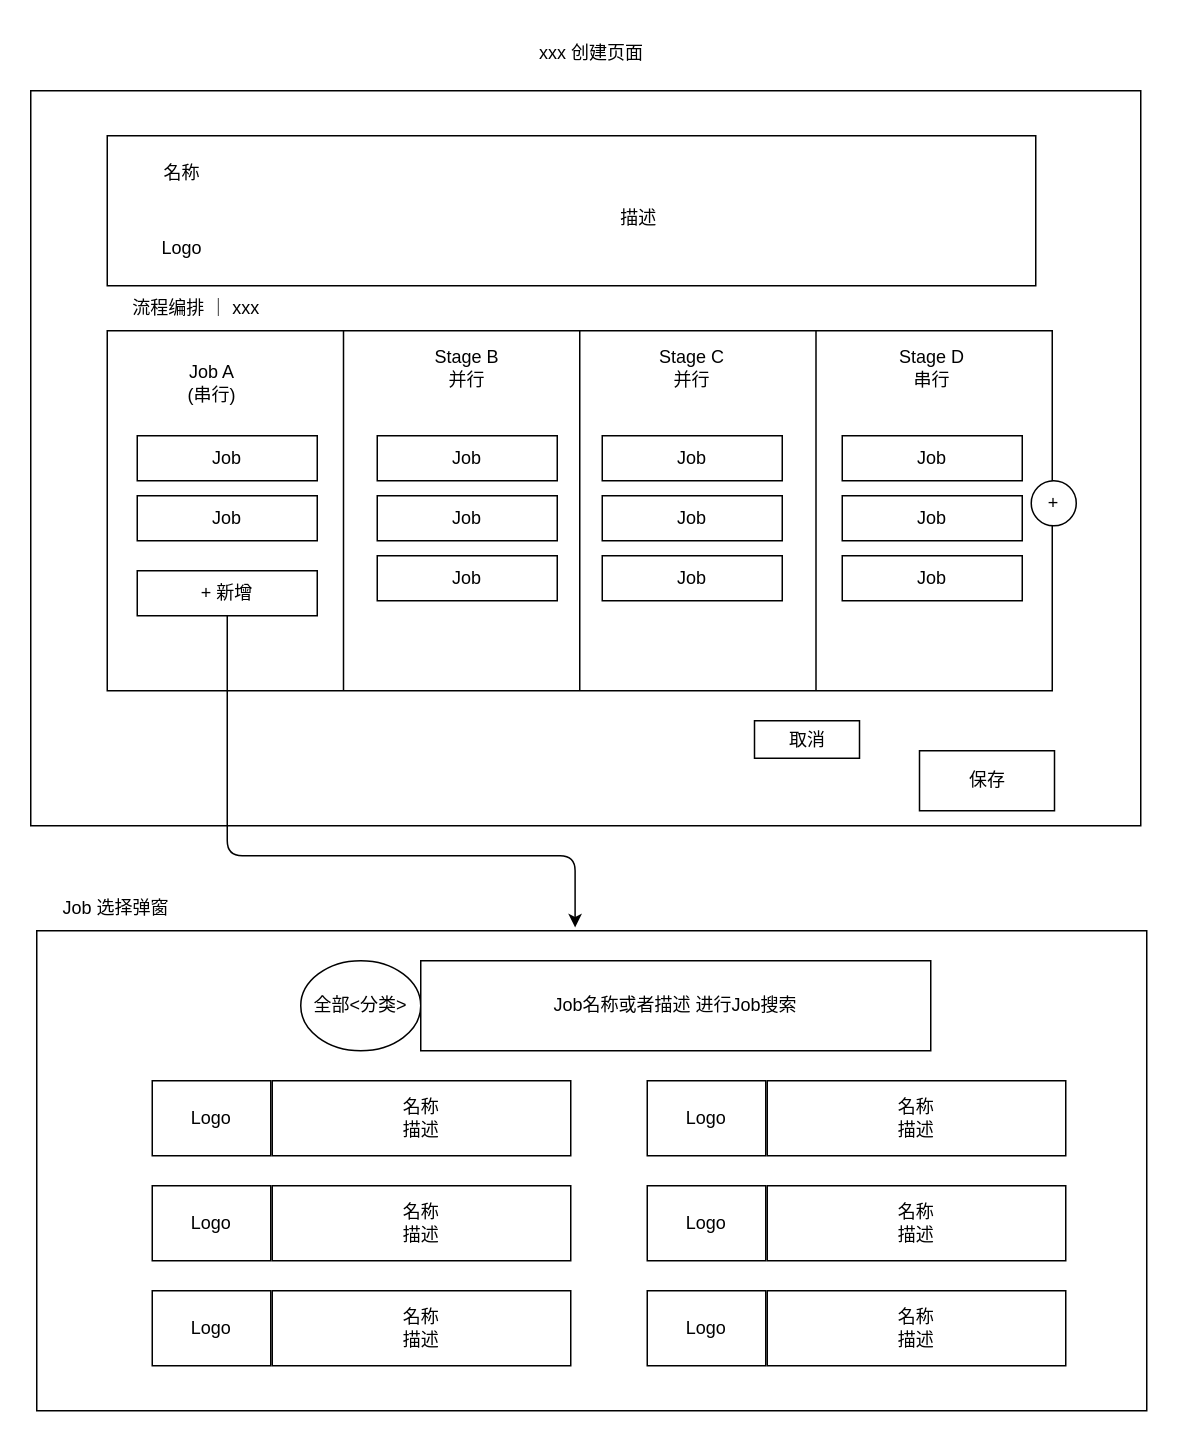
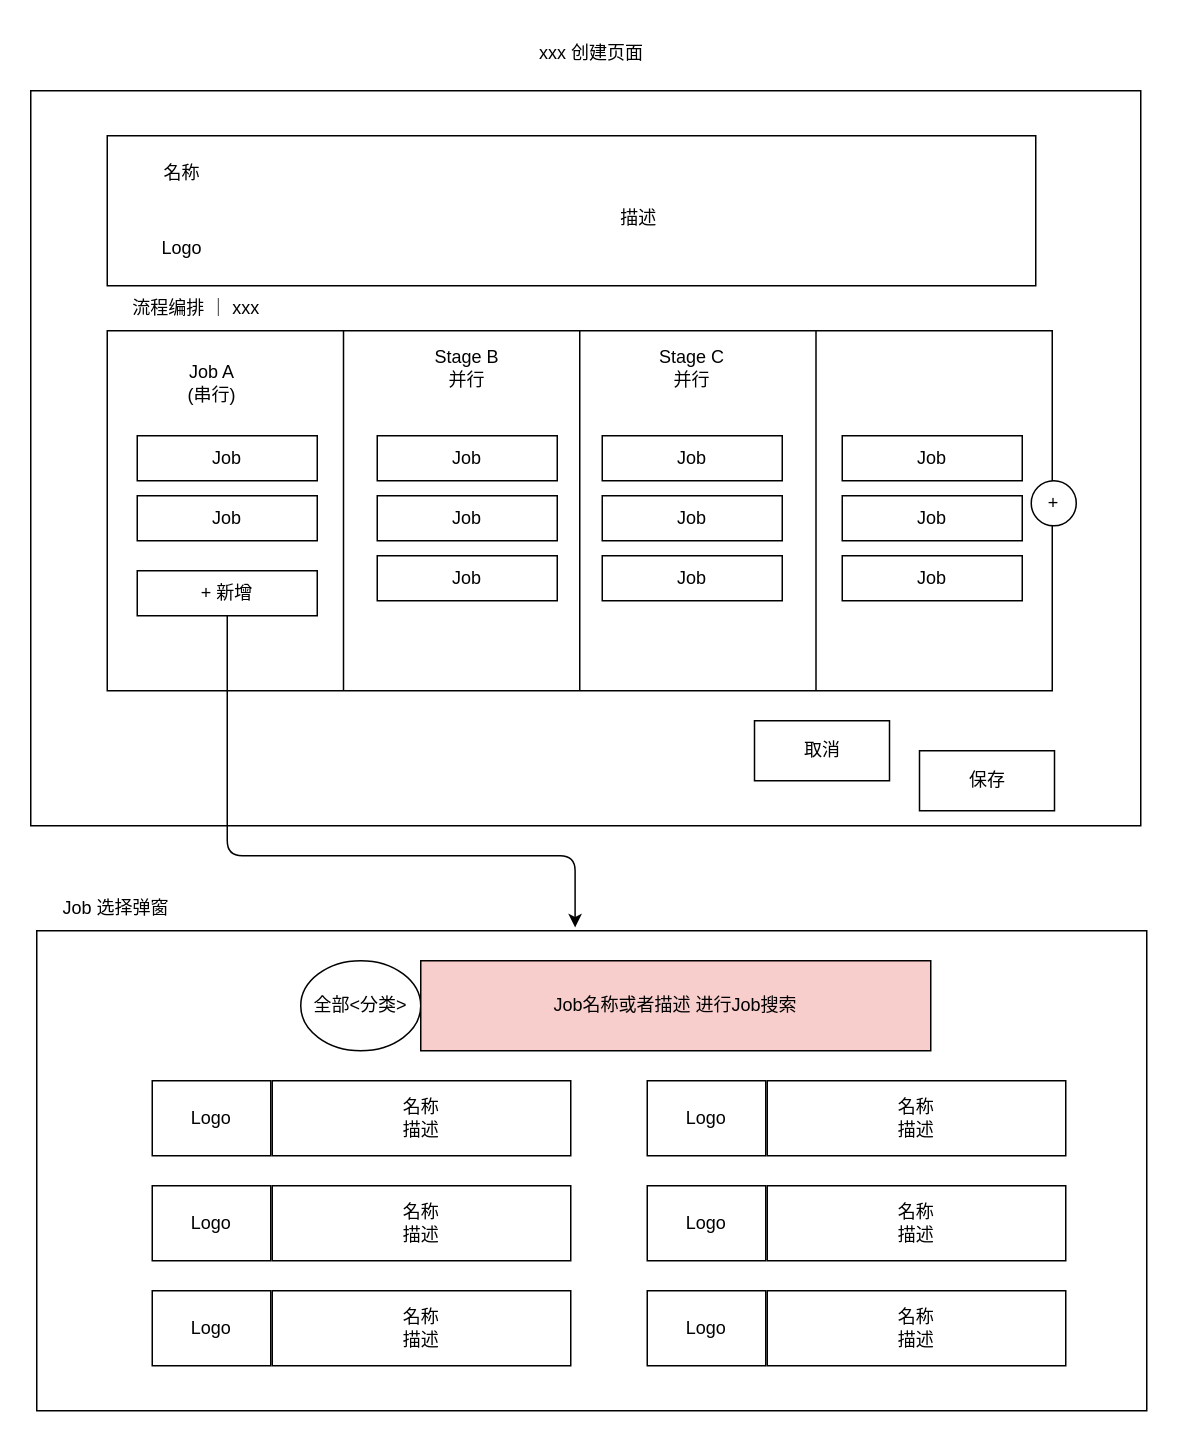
  <mxCell id="0" />
  <mxCell id="1" parent="0" />
  <mxCell id="2" value="" style="rounded=0;whiteSpace=wrap;html=1;" parent="1" vertex="1"><mxGeometry x="20" y="60" width="740" height="490" as="geometry" /></mxCell>
  <mxCell id="3" value="" style="rounded=0;whiteSpace=wrap;html=1;" parent="1" vertex="1"><mxGeometry x="71" y="220" width="630" height="240" as="geometry" /></mxCell>
  <mxCell id="4" value="xxx 创建页面" style="text;html=1;strokeColor=none;fillColor=none;align=center;verticalAlign=middle;whiteSpace=wrap;rounded=0;" parent="1" vertex="1"><mxGeometry x="331" y="20" width="126" height="30" as="geometry" /></mxCell>
  <mxCell id="5" value="Job" style="rounded=0;whiteSpace=wrap;html=1;" parent="1" vertex="1"><mxGeometry x="91" y="290" width="120" height="30" as="geometry" /></mxCell>
  <mxCell id="6" value="Job" style="rounded=0;whiteSpace=wrap;html=1;" parent="1" vertex="1"><mxGeometry x="91" y="330" width="120" height="30" as="geometry" /></mxCell>
  <mxCell id="7" value="Job" style="rounded=0;whiteSpace=wrap;html=1;" parent="1" vertex="1"><mxGeometry x="251" y="290" width="120" height="30" as="geometry" /></mxCell>
  <mxCell id="8" value="Job" style="rounded=0;whiteSpace=wrap;html=1;" parent="1" vertex="1"><mxGeometry x="251" y="330" width="120" height="30" as="geometry" /></mxCell>
  <mxCell id="9" value="Job" style="rounded=0;whiteSpace=wrap;html=1;" parent="1" vertex="1"><mxGeometry x="251" y="370" width="120" height="30" as="geometry" /></mxCell>
  <mxCell id="10" value="Job" style="rounded=0;whiteSpace=wrap;html=1;" parent="1" vertex="1"><mxGeometry x="401" y="290" width="120" height="30" as="geometry" /></mxCell>
  <mxCell id="11" value="Job" style="rounded=0;whiteSpace=wrap;html=1;" parent="1" vertex="1"><mxGeometry x="401" y="330" width="120" height="30" as="geometry" /></mxCell>
  <mxCell id="12" value="Job" style="rounded=0;whiteSpace=wrap;html=1;" parent="1" vertex="1"><mxGeometry x="401" y="370" width="120" height="30" as="geometry" /></mxCell>
  <mxCell id="13" value="" style="endArrow=none;html=1;entryX=0.25;entryY=0;entryDx=0;entryDy=0;exitX=0.25;exitY=1;exitDx=0;exitDy=0;" parent="1" source="3" target="3" edge="1"><mxGeometry width="50" height="50" relative="1" as="geometry"><mxPoint x="241" y="320" as="sourcePoint" /><mxPoint x="291" y="270" as="targetPoint" /></mxGeometry></mxCell>
  <mxCell id="14" value="Job A&lt;br&gt;(串行)" style="text;html=1;strokeColor=none;fillColor=none;align=center;verticalAlign=middle;whiteSpace=wrap;rounded=0;" parent="1" vertex="1"><mxGeometry x="101" y="240" width="80" height="30" as="geometry" /></mxCell>
  <mxCell id="15" value="" style="endArrow=none;html=1;entryX=0.5;entryY=0;entryDx=0;entryDy=0;exitX=0.5;exitY=1;exitDx=0;exitDy=0;" parent="1" source="3" target="3" edge="1"><mxGeometry width="50" height="50" relative="1" as="geometry"><mxPoint x="386" y="450" as="sourcePoint" /><mxPoint x="431" y="330" as="targetPoint" /></mxGeometry></mxCell>
  <mxCell id="16" value="Stage B&lt;br&gt;并行" style="text;html=1;strokeColor=none;fillColor=none;align=center;verticalAlign=middle;whiteSpace=wrap;rounded=0;" parent="1" vertex="1"><mxGeometry x="281" y="230" width="60" height="30" as="geometry" /></mxCell>
  <mxCell id="17" value="Stage C&lt;br&gt;并行" style="text;html=1;strokeColor=none;fillColor=none;align=center;verticalAlign=middle;whiteSpace=wrap;rounded=0;" parent="1" vertex="1"><mxGeometry x="431" y="230" width="60" height="30" as="geometry" /></mxCell>
  <mxCell id="18" style="edgeStyle=orthogonalEdgeStyle;html=1;exitX=0.5;exitY=1;exitDx=0;exitDy=0;entryX=0.485;entryY=-0.007;entryDx=0;entryDy=0;entryPerimeter=0;" parent="1" source="19" target="33" edge="1"><mxGeometry relative="1" as="geometry"><Array as="points"><mxPoint x="151" y="570" /><mxPoint x="383" y="570" /></Array></mxGeometry></mxCell>
  <mxCell id="19" value="+ 新增" style="rounded=0;whiteSpace=wrap;html=1;" parent="1" vertex="1"><mxGeometry x="91" y="380" width="120" height="30" as="geometry" /></mxCell>
  <mxCell id="20" value="+" style="ellipse;whiteSpace=wrap;html=1;aspect=fixed;" parent="1" vertex="1"><mxGeometry x="687" y="320" width="30" height="30" as="geometry" /></mxCell>
  <mxCell id="21" value="" style="endArrow=none;html=1;entryX=0.75;entryY=0;entryDx=0;entryDy=0;exitX=0.75;exitY=1;exitDx=0;exitDy=0;" parent="1" source="3" target="3" edge="1"><mxGeometry width="50" height="50" relative="1" as="geometry"><mxPoint x="531" y="280" as="sourcePoint" /><mxPoint x="581" y="230" as="targetPoint" /></mxGeometry></mxCell>
  <mxCell id="22" value="Job" style="rounded=0;whiteSpace=wrap;html=1;" parent="1" vertex="1"><mxGeometry x="561" y="290" width="120" height="30" as="geometry" /></mxCell>
  <mxCell id="23" value="Job" style="rounded=0;whiteSpace=wrap;html=1;" parent="1" vertex="1"><mxGeometry x="561" y="330" width="120" height="30" as="geometry" /></mxCell>
  <mxCell id="24" value="Job" style="rounded=0;whiteSpace=wrap;html=1;" parent="1" vertex="1"><mxGeometry x="561" y="370" width="120" height="30" as="geometry" /></mxCell>
- <mxCell id="25" value="Stage D&lt;br&gt;串行" style="text;html=1;strokeColor=none;fillColor=none;align=center;verticalAlign=middle;whiteSpace=wrap;rounded=0;" parent="1" vertex="1"><mxGeometry x="591" y="230" width="60" height="30" as="geometry" /></mxCell>
  <mxCell id="26" value="保存" style="rounded=0;whiteSpace=wrap;html=1;" parent="1" vertex="1"><mxGeometry x="612.5" y="500" width="90" height="40" as="geometry" /></mxCell>
  <mxCell id="27" value="" style="rounded=0;whiteSpace=wrap;html=1;" parent="1" vertex="1"><mxGeometry x="71" y="90" width="619" height="100" as="geometry" /></mxCell>
  <mxCell id="28" value="流程编排 ｜ xxx" style="text;html=1;strokeColor=none;fillColor=none;align=center;verticalAlign=middle;whiteSpace=wrap;rounded=0;" parent="1" vertex="1"><mxGeometry x="71" y="190" width="119" height="30" as="geometry" /></mxCell>
  <mxCell id="29" value="名称" style="text;html=1;strokeColor=none;fillColor=none;align=center;verticalAlign=middle;whiteSpace=wrap;rounded=0;" parent="1" vertex="1"><mxGeometry x="91" y="100" width="60" height="30" as="geometry" /></mxCell>
  <mxCell id="30" value="Logo" style="text;html=1;strokeColor=none;fillColor=none;align=center;verticalAlign=middle;whiteSpace=wrap;rounded=0;" parent="1" vertex="1"><mxGeometry x="91" y="150" width="60" height="30" as="geometry" /></mxCell>
  <mxCell id="31" value="描述" style="text;html=1;strokeColor=none;fillColor=none;align=center;verticalAlign=middle;whiteSpace=wrap;rounded=0;" parent="1" vertex="1"><mxGeometry x="181" y="110" width="489" height="70" as="geometry" /></mxCell>
- <mxCell id="32" value="取消" style="rounded=0;whiteSpace=wrap;html=1;" parent="1" vertex="1"><mxGeometry x="502.5" y="480" width="70" height="25" as="geometry" /></mxCell>
+ <mxCell id="32" value="取消" style="rounded=0;whiteSpace=wrap;html=1;" parent="1" vertex="1"><mxGeometry x="502.5" y="480" width="90" height="40" as="geometry" /></mxCell>
  <mxCell id="33" value="" style="rounded=0;whiteSpace=wrap;html=1;" parent="1" vertex="1"><mxGeometry x="24" y="620" width="740" height="320" as="geometry" /></mxCell>
  <mxCell id="34" value="Job 选择弹窗" style="text;html=1;strokeColor=none;fillColor=none;align=center;verticalAlign=middle;whiteSpace=wrap;rounded=0;" parent="1" vertex="1"><mxGeometry x="24" y="590" width="106" height="30" as="geometry" /></mxCell>
  <mxCell id="35" value="Logo" style="rounded=0;whiteSpace=wrap;html=1;" parent="1" vertex="1"><mxGeometry x="101" y="720" width="79" height="50" as="geometry" /></mxCell>
  <mxCell id="36" value="名称&lt;br&gt;描述" style="rounded=0;whiteSpace=wrap;html=1;" parent="1" vertex="1"><mxGeometry x="181" y="720" width="199" height="50" as="geometry" /></mxCell>
  <mxCell id="37" value="Logo" style="rounded=0;whiteSpace=wrap;html=1;" parent="1" vertex="1"><mxGeometry x="431" y="720" width="79" height="50" as="geometry" /></mxCell>
  <mxCell id="38" value="名称&lt;br&gt;描述" style="rounded=0;whiteSpace=wrap;html=1;" parent="1" vertex="1"><mxGeometry x="511" y="720" width="199" height="50" as="geometry" /></mxCell>
  <mxCell id="39" value="Logo" style="rounded=0;whiteSpace=wrap;html=1;" parent="1" vertex="1"><mxGeometry x="101" y="790" width="79" height="50" as="geometry" /></mxCell>
  <mxCell id="40" value="名称&lt;br&gt;描述" style="rounded=0;whiteSpace=wrap;html=1;" parent="1" vertex="1"><mxGeometry x="181" y="790" width="199" height="50" as="geometry" /></mxCell>
  <mxCell id="41" value="Logo" style="rounded=0;whiteSpace=wrap;html=1;" parent="1" vertex="1"><mxGeometry x="431" y="790" width="79" height="50" as="geometry" /></mxCell>
  <mxCell id="42" value="名称&lt;br&gt;描述" style="rounded=0;whiteSpace=wrap;html=1;" parent="1" vertex="1"><mxGeometry x="511" y="790" width="199" height="50" as="geometry" /></mxCell>
  <mxCell id="43" value="Logo" style="rounded=0;whiteSpace=wrap;html=1;" parent="1" vertex="1"><mxGeometry x="101" y="860" width="79" height="50" as="geometry" /></mxCell>
  <mxCell id="44" value="名称&lt;br&gt;描述" style="rounded=0;whiteSpace=wrap;html=1;" parent="1" vertex="1"><mxGeometry x="181" y="860" width="199" height="50" as="geometry" /></mxCell>
  <mxCell id="45" value="Logo" style="rounded=0;whiteSpace=wrap;html=1;" parent="1" vertex="1"><mxGeometry x="431" y="860" width="79" height="50" as="geometry" /></mxCell>
  <mxCell id="46" value="名称&lt;br&gt;描述" style="rounded=0;whiteSpace=wrap;html=1;" parent="1" vertex="1"><mxGeometry x="511" y="860" width="199" height="50" as="geometry" /></mxCell>
  <mxCell id="47" value="全部&amp;lt;分类&amp;gt;" style="ellipse;whiteSpace=wrap;html=1;" parent="1" vertex="1"><mxGeometry x="200" y="640" width="80" height="60" as="geometry" /></mxCell>
- <mxCell id="48" value="Job名称或者描述 进行Job搜索" style="rounded=0;whiteSpace=wrap;html=1;" parent="1" vertex="1"><mxGeometry x="280" y="640" width="340" height="60" as="geometry" /></mxCell>
+ <mxCell id="48" value="Job名称或者描述 进行Job搜索" style="rounded=0;whiteSpace=wrap;html=1;fillColor=#f8cecc;" parent="1" vertex="1"><mxGeometry x="280" y="640" width="340" height="60" as="geometry" /></mxCell>
